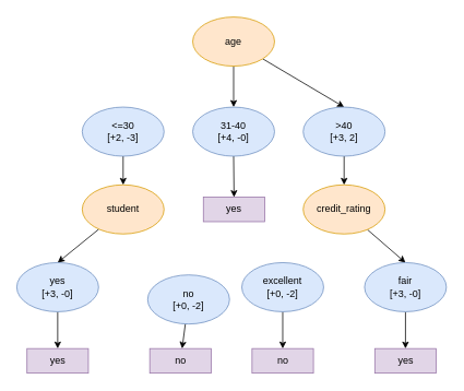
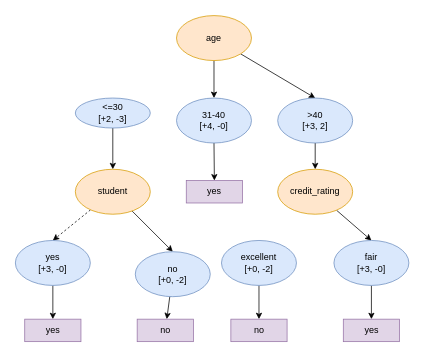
  <mxCell id="0" />
  <mxCell id="1" parent="0" />
  <mxCell id="2" style="edgeStyle=none;rounded=0;orthogonalLoop=1;jettySize=auto;html=1;entryX=0.5;entryY=0;entryDx=0;entryDy=0;" edge="1" parent="1" source="4" target="10"><mxGeometry relative="1" as="geometry" /></mxCell>
  <mxCell id="3" style="edgeStyle=none;rounded=0;orthogonalLoop=1;jettySize=auto;html=1;" edge="1" parent="1" source="4" target="8"><mxGeometry relative="1" as="geometry" /></mxCell>
  <mxCell id="4" value="age" style="ellipse;whiteSpace=wrap;html=1;fillColor=#ffe6cc;strokeColor=#d79b00;" vertex="1" parent="1"><mxGeometry x="235" y="20" width="100" height="60" as="geometry" /></mxCell>
  <mxCell id="5" style="edgeStyle=none;rounded=0;orthogonalLoop=1;jettySize=auto;html=1;entryX=0.5;entryY=0;entryDx=0;entryDy=0;" edge="1" parent="1" source="6" target="14"><mxGeometry relative="1" as="geometry" /></mxCell>
- <mxCell id="6" value="&amp;lt;=30&lt;br&gt;[+2, -3]" style="ellipse;whiteSpace=wrap;html=1;fillColor=#dae8fc;strokeColor=#6c8ebf;" vertex="1" parent="1"><mxGeometry x="100" y="130" width="100" height="60" as="geometry" /></mxCell>
+ <mxCell id="6" value="&amp;lt;=30&lt;br&gt;[+2, -3]" style="ellipse;whiteSpace=wrap;html=1;fillColor=#dae8fc;strokeColor=#6c8ebf;" vertex="1" parent="1"><mxGeometry x="100" y="130" width="100" height="40" as="geometry" /></mxCell>
  <mxCell id="7" style="edgeStyle=none;rounded=0;orthogonalLoop=1;jettySize=auto;html=1;entryX=0.5;entryY=0;entryDx=0;entryDy=0;" edge="1" parent="1" source="8" target="11"><mxGeometry relative="1" as="geometry" /></mxCell>
  <mxCell id="8" value="31-40&lt;br&gt;[+4, -0]" style="ellipse;whiteSpace=wrap;html=1;fillColor=#dae8fc;strokeColor=#6c8ebf;" vertex="1" parent="1"><mxGeometry x="235" y="130" width="100" height="60" as="geometry" /></mxCell>
  <mxCell id="9" value="" style="edgeStyle=none;rounded=0;orthogonalLoop=1;jettySize=auto;html=1;" edge="1" parent="1" source="10" target="22"><mxGeometry relative="1" as="geometry" /></mxCell>
  <mxCell id="10" value="&amp;gt;40&lt;br&gt;[+3, 2]" style="ellipse;whiteSpace=wrap;html=1;fillColor=#dae8fc;strokeColor=#6c8ebf;" vertex="1" parent="1"><mxGeometry x="370" y="130" width="100" height="60" as="geometry" /></mxCell>
  <mxCell id="11" value="yes" style="rounded=0;whiteSpace=wrap;html=1;fillColor=#e1d5e7;strokeColor=#9673a6;" vertex="1" parent="1"><mxGeometry x="248" y="240" width="75" height="30" as="geometry" /></mxCell>
- <mxCell id="12" style="edgeStyle=none;rounded=0;orthogonalLoop=1;jettySize=auto;html=1;entryX=0.5;entryY=0;entryDx=0;entryDy=0;" edge="1" parent="1" source="14" target="16"><mxGeometry relative="1" as="geometry" /></mxCell>
+ <mxCell id="12" style="edgeStyle=none;rounded=0;orthogonalLoop=1;jettySize=auto;html=1;entryX=0.5;entryY=0;entryDx=0;entryDy=0;dashed=1;" edge="1" parent="1" source="14" target="16"><mxGeometry relative="1" as="geometry" /></mxCell>
+ <mxCell id="13" style="edgeStyle=none;rounded=0;orthogonalLoop=1;jettySize=auto;html=1;entryX=0.5;entryY=0;entryDx=0;entryDy=0;" edge="1" parent="1" source="14" target="18"><mxGeometry relative="1" as="geometry" /></mxCell>
  <mxCell id="14" value="student" style="ellipse;whiteSpace=wrap;html=1;fillColor=#ffe6cc;strokeColor=#d79b00;" vertex="1" parent="1"><mxGeometry x="100" y="225" width="100" height="60" as="geometry" /></mxCell>
  <mxCell id="15" value="" style="edgeStyle=none;rounded=0;orthogonalLoop=1;jettySize=auto;html=1;" edge="1" parent="1" source="16" target="19"><mxGeometry relative="1" as="geometry" /></mxCell>
  <mxCell id="16" value="yes&lt;br&gt;[+3, -0]" style="ellipse;whiteSpace=wrap;html=1;fillColor=#dae8fc;strokeColor=#6c8ebf;" vertex="1" parent="1"><mxGeometry x="20" y="320" width="100" height="60" as="geometry" /></mxCell>
  <mxCell id="17" value="" style="edgeStyle=none;rounded=0;orthogonalLoop=1;jettySize=auto;html=1;" edge="1" parent="1" source="18" target="20"><mxGeometry relative="1" as="geometry" /></mxCell>
  <mxCell id="18" value="no&lt;br&gt;[+0, -2]" style="ellipse;whiteSpace=wrap;html=1;fillColor=#dae8fc;strokeColor=#6c8ebf;" vertex="1" parent="1"><mxGeometry x="180" y="335" width="100" height="60" as="geometry" /></mxCell>
  <mxCell id="19" value="yes" style="rounded=0;whiteSpace=wrap;html=1;fillColor=#e1d5e7;strokeColor=#9673a6;" vertex="1" parent="1"><mxGeometry x="32.5" y="425" width="75" height="30" as="geometry" /></mxCell>
  <mxCell id="20" value="no" style="rounded=0;whiteSpace=wrap;html=1;fillColor=#e1d5e7;strokeColor=#9673a6;" vertex="1" parent="1"><mxGeometry x="182.5" y="425" width="75" height="30" as="geometry" /></mxCell>
  <mxCell id="21" style="edgeStyle=none;rounded=0;orthogonalLoop=1;jettySize=auto;html=1;entryX=0.5;entryY=0;entryDx=0;entryDy=0;" edge="1" parent="1" source="22" target="26"><mxGeometry relative="1" as="geometry" /></mxCell>
  <mxCell id="22" value="credit_rating" style="ellipse;whiteSpace=wrap;html=1;fillColor=#ffe6cc;strokeColor=#d79b00;" vertex="1" parent="1"><mxGeometry x="370" y="225" width="100" height="60" as="geometry" /></mxCell>
  <mxCell id="23" value="" style="edgeStyle=orthogonalEdgeStyle;rounded=0;orthogonalLoop=1;jettySize=auto;html=1;" edge="1" parent="1" source="24" target="27"><mxGeometry relative="1" as="geometry" /></mxCell>
  <mxCell id="24" value="excellent&lt;br&gt;[+0, -2]" style="ellipse;whiteSpace=wrap;html=1;fillColor=#dae8fc;strokeColor=#6c8ebf;" vertex="1" parent="1"><mxGeometry x="295" y="320" width="100" height="60" as="geometry" /></mxCell>
  <mxCell id="25" value="" style="edgeStyle=orthogonalEdgeStyle;rounded=0;orthogonalLoop=1;jettySize=auto;html=1;" edge="1" parent="1" source="26" target="28"><mxGeometry relative="1" as="geometry" /></mxCell>
  <mxCell id="26" value="fair&lt;br&gt;[+3, -0]" style="ellipse;whiteSpace=wrap;html=1;fillColor=#dae8fc;strokeColor=#6c8ebf;" vertex="1" parent="1"><mxGeometry x="445" y="320" width="100" height="60" as="geometry" /></mxCell>
  <mxCell id="27" value="no" style="rounded=0;whiteSpace=wrap;html=1;fillColor=#e1d5e7;strokeColor=#9673a6;" vertex="1" parent="1"><mxGeometry x="307.5" y="425" width="75" height="30" as="geometry" /></mxCell>
  <mxCell id="28" value="yes" style="rounded=0;whiteSpace=wrap;html=1;fillColor=#e1d5e7;strokeColor=#9673a6;" vertex="1" parent="1"><mxGeometry x="457.5" y="425" width="75" height="30" as="geometry" /></mxCell>
